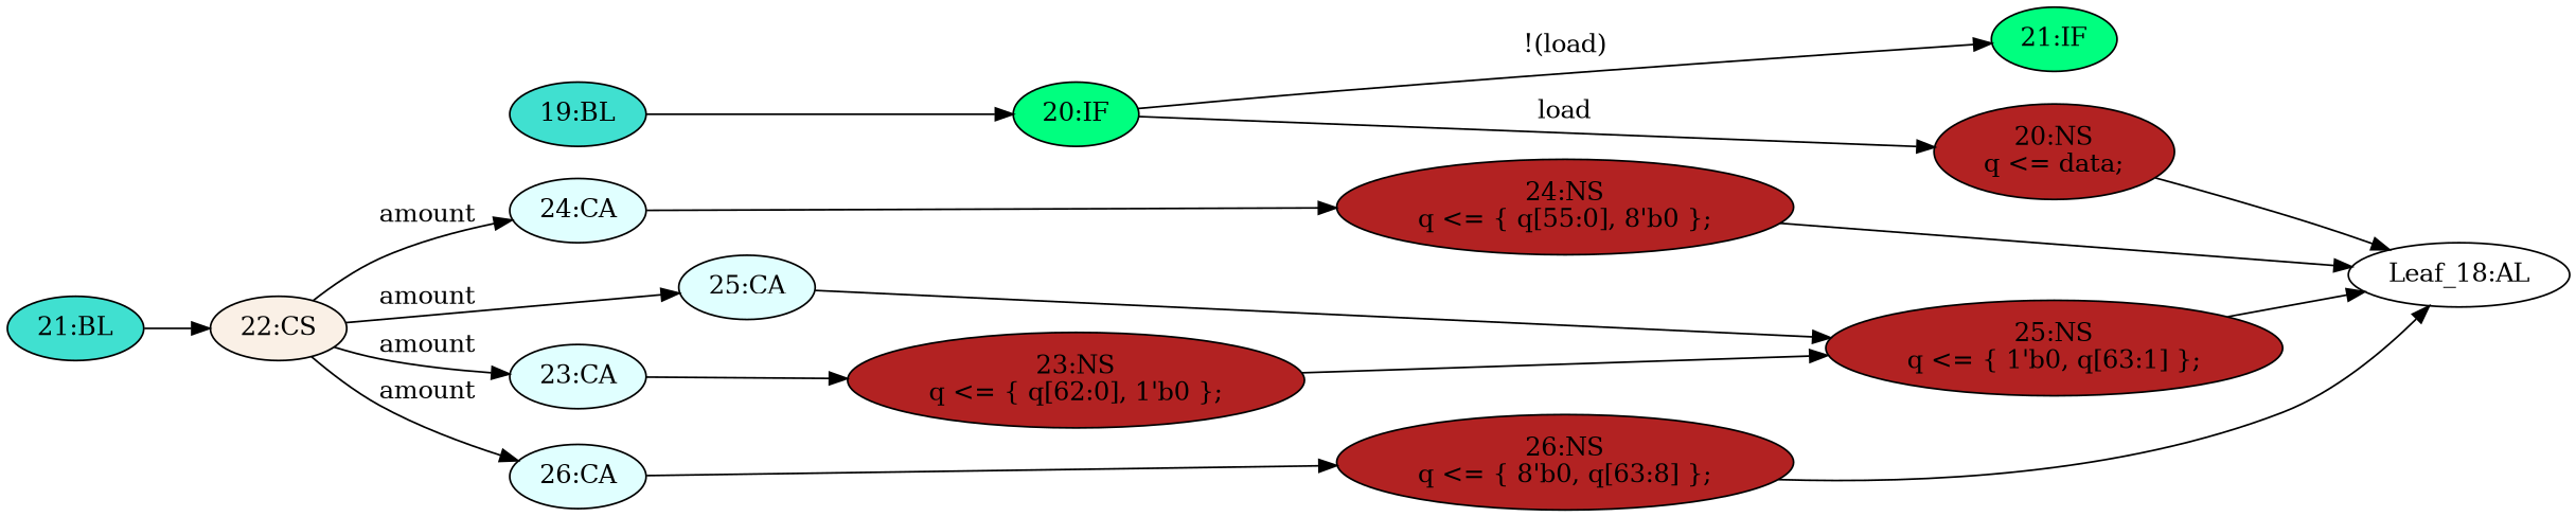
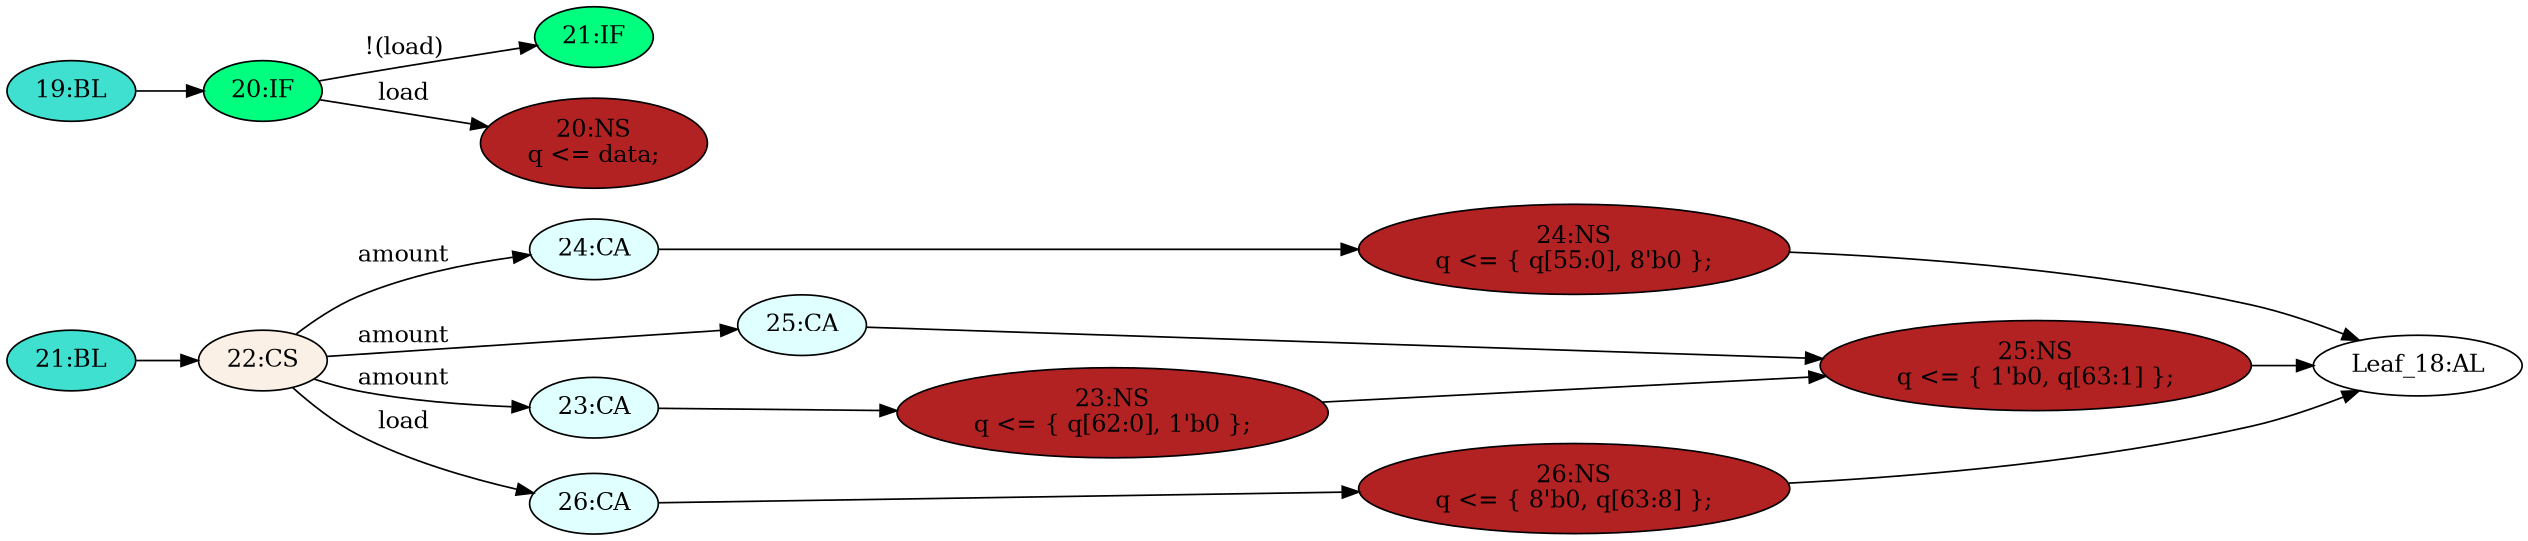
  strict digraph {
    rankdir=LR
    node [fillcolor=firebrick statements="[]" style=filled typ=NonblockingSubstitution]
    edge [cond="[]" lineno=None]
    n1 [ast="<pyverilog.vparser.ast.Case object at 0x7fbdf1399e90>" fillcolor=lightcyan label="24:CA" typ=Case]
    n2 [ast="<pyverilog.vparser.ast.NonblockingSubstitution object at 0x7fbdf1399f10>" label="24:NS\nq <= { q[55:0], 8'b0 };" statements="[<pyverilog.vparser.ast.NonblockingSubstitution object at 0x7fbdf1399f10>]"]
    n3 [def_var="['q']" label="Leaf_18:AL" fillcolor="" statements="" style="" typ=""]
    n4 [ast="<pyverilog.vparser.ast.Block object at 0x7fbdf1399c50>" fillcolor=turquoise label="19:BL" typ=Block]
    n5 [ast="<pyverilog.vparser.ast.IfStatement object at 0x7fbdf1399c90>" fillcolor=springgreen label="20:IF" typ=IfStatement]
    n6 [ast="<pyverilog.vparser.ast.IfStatement object at 0x7fbdf1399d10>" fillcolor=springgreen label="21:IF" typ=IfStatement]
    n7 [ast="<pyverilog.vparser.ast.NonblockingSubstitution object at 0x7fbdf13ae8d0>" label="20:NS\nq <= data;" statements="[<pyverilog.vparser.ast.NonblockingSubstitution object at 0x7fbdf13ae8d0>]"]
    n8 [ast="<pyverilog.vparser.ast.Block object at 0x7fbdf1399d90>" fillcolor=turquoise label="21:BL" typ=Block]
    n9 [ast="<pyverilog.vparser.ast.CaseStatement object at 0x7fbdf1399dd0>" fillcolor=linen label="22:CS" typ=CaseStatement]
    n10 [ast="<pyverilog.vparser.ast.Case object at 0x7fbdf13ae1d0>" fillcolor=lightcyan label="25:CA" typ=Case]
    n11 [ast="<pyverilog.vparser.ast.Case object at 0x7fbdf1399850>" fillcolor=lightcyan label="23:CA" typ=Case]
    n12 [ast="<pyverilog.vparser.ast.Case object at 0x7fbdf13ae510>" fillcolor=lightcyan label="26:CA" typ=Case]
    n13 [ast="<pyverilog.vparser.ast.NonblockingSubstitution object at 0x7fbdf13ae250>" label="25:NS\nq <= { 1'b0, q[63:1] };" statements="[<pyverilog.vparser.ast.NonblockingSubstitution object at 0x7fbdf13ae250>]"]
    n14 [ast="<pyverilog.vparser.ast.NonblockingSubstitution object at 0x7fbdf1399990>" label="23:NS\nq <= { q[62:0], 1'b0 };" statements="[<pyverilog.vparser.ast.NonblockingSubstitution object at 0x7fbdf1399990>]"]
    n15 [ast="<pyverilog.vparser.ast.NonblockingSubstitution object at 0x7fbdf13ae590>" label="26:NS\nq <= { 8'b0, q[63:8] };" statements="[<pyverilog.vparser.ast.NonblockingSubstitution object at 0x7fbdf13ae590>]"]
    n1 -> n2
    n2 -> n3
    n4 -> n5
    n5 -> n6 [cond="['load']" label="!(load)" lineno=20]
    n5 -> n7 [cond="['load']" label=load lineno=20]
-   n7 -> n3
    n8 -> n9
    n9 -> n1 [cond="['amount']" label=amount lineno=22]
    n9 -> n10 [cond="['amount']" label=amount lineno=22]
    n9 -> n11 [cond="['amount']" label=amount lineno=22]
-   n9 -> n12 [cond="['amount']" label=amount lineno=22]
+   n9 -> n12 [cond="['amount']" label=load lineno=22]
    n10 -> n13
    n11 -> n14
    n12 -> n15
    n13 -> n3
    n14 -> n13
    n15 -> n3
  }
